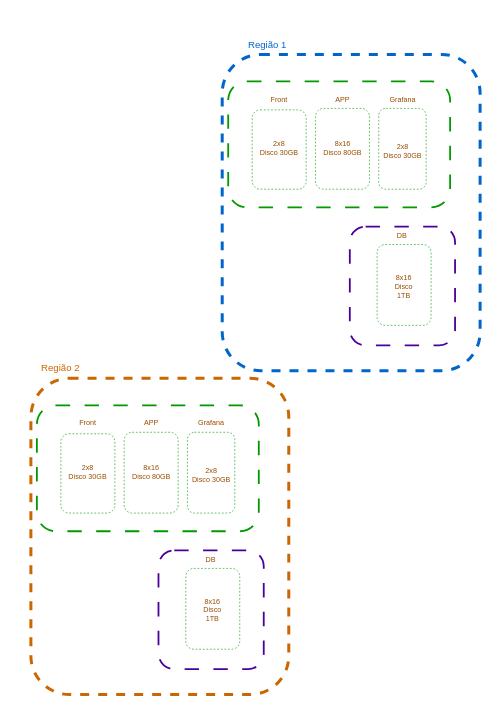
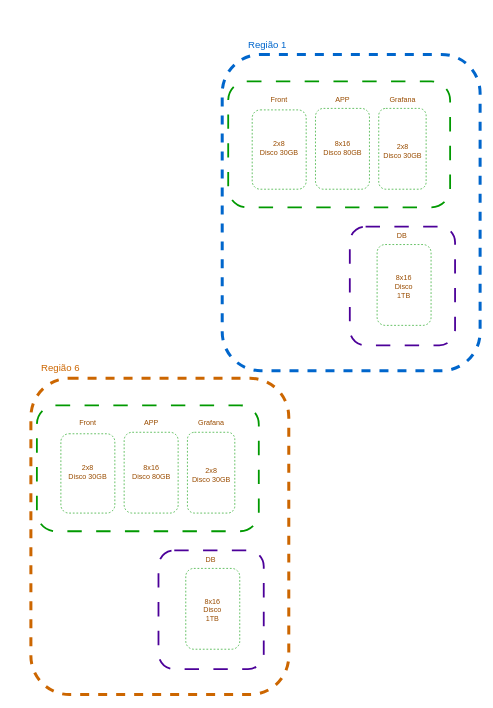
  <mxCell id="0" />
  <mxCell id="1" parent="0" />
  <mxCell id="2" value="" style="rounded=1;whiteSpace=wrap;html=1;fillColor=none;strokeColor=#4C0099;strokeWidth=3;dashed=1;dashPattern=8 8;" parent="1" vertex="1"><mxGeometry x="263.75" y="917" width="175.5" height="198" as="geometry" /></mxCell>
  <mxCell id="3" value="" style="rounded=1;whiteSpace=wrap;html=1;strokeWidth=5;fillColor=none;dashed=1;strokeColor=#CC6600;" parent="1" vertex="1"><mxGeometry x="51" y="630" width="430" height="527.38" as="geometry" /></mxCell>
  <mxCell id="4" value="&lt;div&gt;&lt;font color=&quot;#994c00&quot;&gt;2x8&lt;/font&gt;&lt;/div&gt;&lt;font color=&quot;#994c00&quot;&gt;Disco 30GB&lt;/font&gt;" style="text;html=1;strokeColor=none;fillColor=none;align=center;verticalAlign=middle;whiteSpace=wrap;rounded=0;dashed=1;" parent="1" vertex="1"><mxGeometry x="316.5" y="740" width="70" height="102.38" as="geometry" /></mxCell>
  <mxCell id="5" value="" style="rounded=1;whiteSpace=wrap;html=1;fillColor=none;strokeColor=#009900;strokeWidth=3;dashed=1;dashPattern=8 8;" parent="1" vertex="1"><mxGeometry x="61" y="675" width="370" height="210" as="geometry" /></mxCell>
  <mxCell id="6" value="" style="rounded=1;whiteSpace=wrap;html=1;fillColor=none;strokeColor=#009900;dashed=1;" parent="1" vertex="1"><mxGeometry x="312" y="720" width="79" height="134.75" as="geometry" /></mxCell>
- <mxCell id="7" value="&lt;font style=&quot;font-size: 16px;&quot; color=&quot;#cc6600&quot;&gt;Região 2&lt;br&gt;&lt;/font&gt;" style="text;html=1;strokeColor=none;fillColor=none;align=center;verticalAlign=middle;whiteSpace=wrap;rounded=0;dashed=1;strokeWidth=1;fontColor=#994C00;" parent="1" vertex="1"><mxGeometry x="20" y="560" width="161" height="105" as="geometry" /></mxCell>
+ <mxCell id="7" value="&lt;font style=&quot;font-size: 16px;&quot; color=&quot;#cc6600&quot;&gt;Região 6&lt;br&gt;&lt;/font&gt;" style="text;html=1;strokeColor=none;fillColor=none;align=center;verticalAlign=middle;whiteSpace=wrap;rounded=0;dashed=1;strokeWidth=1;fontColor=#994C00;" parent="1" vertex="1"><mxGeometry x="20" y="560" width="161" height="105" as="geometry" /></mxCell>
  <mxCell id="8" value="" style="rounded=1;whiteSpace=wrap;html=1;fillColor=none;strokeColor=#009900;dashed=1;" parent="1" vertex="1"><mxGeometry x="206.5" y="720" width="90" height="134.75" as="geometry" /></mxCell>
  <mxCell id="9" value="&lt;font color=&quot;#994c00&quot;&gt;APP&lt;/font&gt;" style="text;html=1;strokeColor=none;fillColor=none;align=center;verticalAlign=middle;whiteSpace=wrap;rounded=0;dashed=1;" parent="1" vertex="1"><mxGeometry x="221.5" y="690" width="60" height="30" as="geometry" /></mxCell>
  <mxCell id="10" value="&lt;div&gt;&lt;font color=&quot;#994c00&quot;&gt;8x16&lt;/font&gt;&lt;/div&gt;&lt;font color=&quot;#994c00&quot;&gt;Disco 80GB&lt;/font&gt;" style="text;html=1;strokeColor=none;fillColor=none;align=center;verticalAlign=middle;whiteSpace=wrap;rounded=0;dashed=1;" parent="1" vertex="1"><mxGeometry x="216.5" y="732.38" width="70" height="110" as="geometry" /></mxCell>
  <mxCell id="11" value="" style="rounded=1;whiteSpace=wrap;html=1;fillColor=none;strokeColor=#009900;dashed=1;" parent="1" vertex="1"><mxGeometry x="101" y="722.5" width="90" height="132.25" as="geometry" /></mxCell>
  <mxCell id="12" value="&lt;font color=&quot;#994c00&quot;&gt;Front&lt;br&gt;&lt;/font&gt;" style="text;html=1;strokeColor=none;fillColor=none;align=center;verticalAlign=middle;whiteSpace=wrap;rounded=0;dashed=1;" parent="1" vertex="1"><mxGeometry x="116" y="690" width="60" height="30" as="geometry" /></mxCell>
  <mxCell id="13" value="&lt;div&gt;&lt;font color=&quot;#994c00&quot;&gt;2x8&lt;/font&gt;&lt;/div&gt;&lt;font color=&quot;#994c00&quot;&gt;Disco 30GB&lt;/font&gt;" style="text;html=1;strokeColor=none;fillColor=none;align=center;verticalAlign=middle;whiteSpace=wrap;rounded=0;dashed=1;" parent="1" vertex="1"><mxGeometry x="111" y="732.38" width="70" height="110" as="geometry" /></mxCell>
  <mxCell id="14" value="" style="rounded=1;whiteSpace=wrap;html=1;fillColor=none;strokeColor=#009900;dashed=1;" parent="1" vertex="1"><mxGeometry x="309.25" y="947" width="90" height="134.75" as="geometry" /></mxCell>
  <mxCell id="15" value="&lt;div&gt;&lt;font color=&quot;#994c00&quot;&gt;8x16&lt;/font&gt;&lt;/div&gt;&lt;div&gt;&lt;font color=&quot;#994c00&quot;&gt;Disco &lt;br&gt;&lt;/font&gt;&lt;/div&gt;&lt;div&gt;&lt;font color=&quot;#994c00&quot;&gt;1TB&lt;br&gt;&lt;/font&gt;&lt;/div&gt;" style="text;html=1;strokeColor=none;fillColor=none;align=center;verticalAlign=middle;whiteSpace=wrap;rounded=0;dashed=1;" parent="1" vertex="1"><mxGeometry x="319.25" y="962" width="70" height="110" as="geometry" /></mxCell>
  <mxCell id="16" value="&lt;font color=&quot;#994c00&quot;&gt;DB&lt;/font&gt;" style="text;html=1;strokeColor=none;fillColor=none;align=center;verticalAlign=middle;whiteSpace=wrap;rounded=0;dashed=1;" parent="1" vertex="1"><mxGeometry x="321.25" y="917" width="60" height="30" as="geometry" /></mxCell>
  <mxCell id="17" value="&lt;font color=&quot;#994c00&quot;&gt;Grafana&lt;br&gt;&lt;/font&gt;" style="text;html=1;strokeColor=none;fillColor=none;align=center;verticalAlign=middle;whiteSpace=wrap;rounded=0;dashed=1;" parent="1" vertex="1"><mxGeometry x="321.5" y="690" width="60" height="30" as="geometry" /></mxCell>
  <mxCell id="18" value="" style="rounded=1;whiteSpace=wrap;html=1;fillColor=none;strokeColor=#4C0099;strokeWidth=3;dashed=1;dashPattern=8 8;" vertex="1" parent="1"><mxGeometry x="582.75" y="377" width="175.5" height="198" as="geometry" /></mxCell>
  <mxCell id="19" value="" style="rounded=1;whiteSpace=wrap;html=1;strokeWidth=5;fillColor=none;dashed=1;strokeColor=#0066CC;" vertex="1" parent="1"><mxGeometry x="370" y="90" width="430" height="527.38" as="geometry" /></mxCell>
  <mxCell id="20" value="&lt;div&gt;&lt;font color=&quot;#994c00&quot;&gt;2x8&lt;/font&gt;&lt;/div&gt;&lt;font color=&quot;#994c00&quot;&gt;Disco 30GB&lt;/font&gt;" style="text;html=1;strokeColor=none;fillColor=none;align=center;verticalAlign=middle;whiteSpace=wrap;rounded=0;dashed=1;" vertex="1" parent="1"><mxGeometry x="635.5" y="200" width="70" height="102.38" as="geometry" /></mxCell>
  <mxCell id="21" value="" style="rounded=1;whiteSpace=wrap;html=1;fillColor=none;strokeColor=#009900;strokeWidth=3;dashed=1;dashPattern=8 8;" vertex="1" parent="1"><mxGeometry x="380" y="135" width="370" height="210" as="geometry" /></mxCell>
  <mxCell id="22" value="" style="rounded=1;whiteSpace=wrap;html=1;fillColor=none;strokeColor=#009900;dashed=1;" vertex="1" parent="1"><mxGeometry x="631" y="180" width="79" height="134.75" as="geometry" /></mxCell>
  <mxCell id="23" value="&lt;font style=&quot;font-size: 16px;&quot; color=&quot;#0066cc&quot;&gt;Região 1&lt;br&gt;&lt;/font&gt;" style="text;html=1;strokeColor=none;fillColor=none;align=center;verticalAlign=middle;whiteSpace=wrap;rounded=0;dashed=1;strokeWidth=1;fontColor=#994C00;" vertex="1" parent="1"><mxGeometry x="364.5" width="161" height="105" as="geometry" y="20" /></mxCell>
  <mxCell id="24" value="" style="rounded=1;whiteSpace=wrap;html=1;fillColor=none;strokeColor=#009900;dashed=1;" vertex="1" parent="1"><mxGeometry x="525.5" y="180" width="90" height="134.75" as="geometry" /></mxCell>
  <mxCell id="25" value="&lt;font color=&quot;#994c00&quot;&gt;APP&lt;/font&gt;" style="text;html=1;strokeColor=none;fillColor=none;align=center;verticalAlign=middle;whiteSpace=wrap;rounded=0;dashed=1;" vertex="1" parent="1"><mxGeometry x="540.5" y="150" width="60" height="30" as="geometry" /></mxCell>
  <mxCell id="26" value="&lt;div&gt;&lt;font color=&quot;#994c00&quot;&gt;8x16&lt;/font&gt;&lt;/div&gt;&lt;font color=&quot;#994c00&quot;&gt;Disco 80GB&lt;/font&gt;" style="text;html=1;strokeColor=none;fillColor=none;align=center;verticalAlign=middle;whiteSpace=wrap;rounded=0;dashed=1;" vertex="1" parent="1"><mxGeometry x="535.5" y="192.38" width="70" height="110" as="geometry" /></mxCell>
  <mxCell id="27" value="" style="rounded=1;whiteSpace=wrap;html=1;fillColor=none;strokeColor=#009900;dashed=1;" vertex="1" parent="1"><mxGeometry x="420" y="182.5" width="90" height="132.25" as="geometry" /></mxCell>
  <mxCell id="28" value="&lt;font color=&quot;#994c00&quot;&gt;Front&lt;br&gt;&lt;/font&gt;" style="text;html=1;strokeColor=none;fillColor=none;align=center;verticalAlign=middle;whiteSpace=wrap;rounded=0;dashed=1;" vertex="1" parent="1"><mxGeometry x="435" y="150" width="60" height="30" as="geometry" /></mxCell>
  <mxCell id="29" value="&lt;div&gt;&lt;font color=&quot;#994c00&quot;&gt;2x8&lt;/font&gt;&lt;/div&gt;&lt;font color=&quot;#994c00&quot;&gt;Disco 30GB&lt;/font&gt;" style="text;html=1;strokeColor=none;fillColor=none;align=center;verticalAlign=middle;whiteSpace=wrap;rounded=0;dashed=1;" vertex="1" parent="1"><mxGeometry x="430" y="192.38" width="70" height="110" as="geometry" /></mxCell>
  <mxCell id="30" value="" style="rounded=1;whiteSpace=wrap;html=1;fillColor=none;strokeColor=#009900;dashed=1;" vertex="1" parent="1"><mxGeometry x="628.25" y="407" width="90" height="134.75" as="geometry" /></mxCell>
  <mxCell id="31" value="&lt;div&gt;&lt;font color=&quot;#994c00&quot;&gt;8x16&lt;/font&gt;&lt;/div&gt;&lt;div&gt;&lt;font color=&quot;#994c00&quot;&gt;Disco &lt;br&gt;&lt;/font&gt;&lt;/div&gt;&lt;div&gt;&lt;font color=&quot;#994c00&quot;&gt;1TB&lt;br&gt;&lt;/font&gt;&lt;/div&gt;" style="text;html=1;strokeColor=none;fillColor=none;align=center;verticalAlign=middle;whiteSpace=wrap;rounded=0;dashed=1;" vertex="1" parent="1"><mxGeometry x="638.25" y="422" width="70" height="110" as="geometry" /></mxCell>
  <mxCell id="32" value="&lt;font color=&quot;#994c00&quot;&gt;DB&lt;/font&gt;" style="text;html=1;strokeColor=none;fillColor=none;align=center;verticalAlign=middle;whiteSpace=wrap;rounded=0;dashed=1;" vertex="1" parent="1"><mxGeometry x="640.25" y="377" width="60" height="30" as="geometry" /></mxCell>
  <mxCell id="33" value="&lt;font color=&quot;#994c00&quot;&gt;Grafana&lt;br&gt;&lt;/font&gt;" style="text;html=1;strokeColor=none;fillColor=none;align=center;verticalAlign=middle;whiteSpace=wrap;rounded=0;dashed=1;" vertex="1" parent="1"><mxGeometry x="640.5" y="150" width="60" height="30" as="geometry" /></mxCell>
